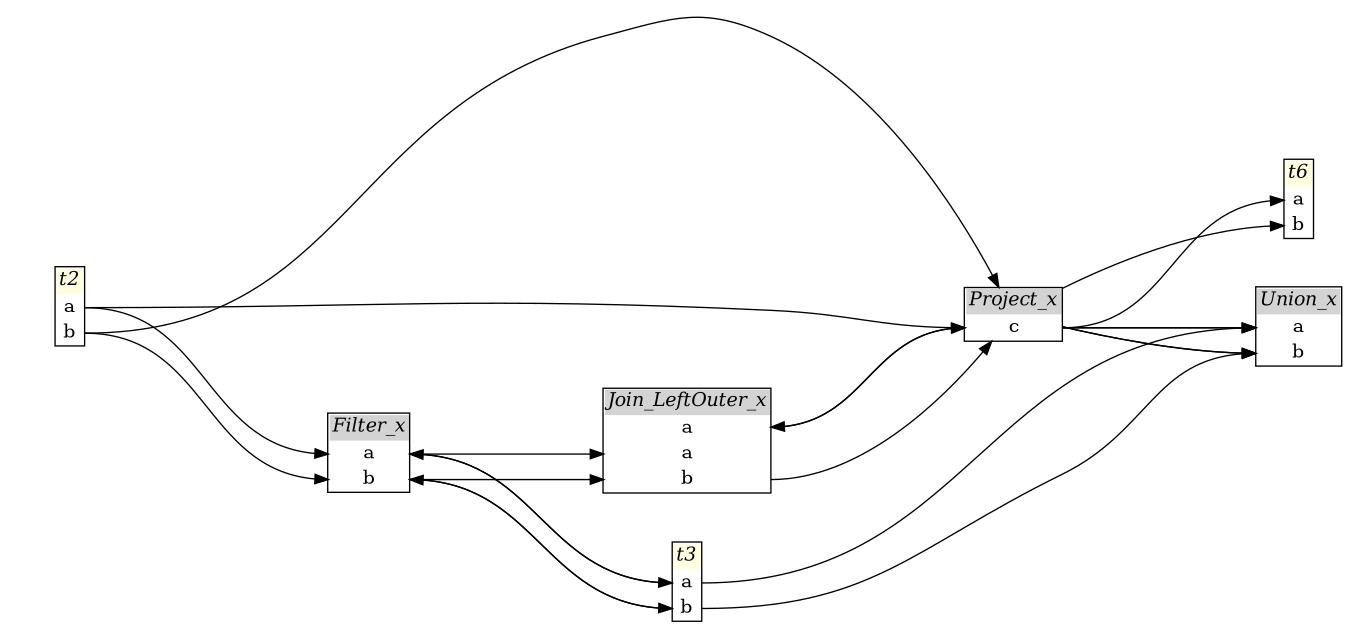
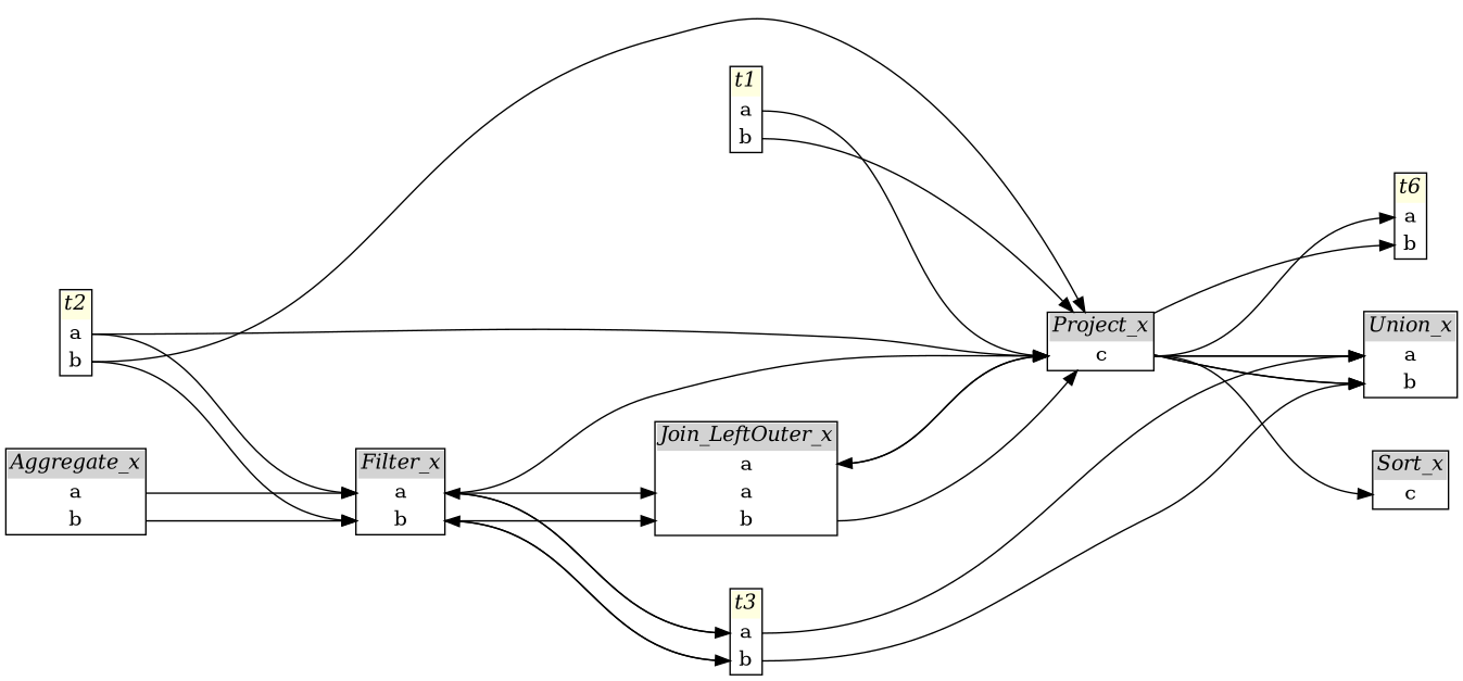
  digraph {
    fontname=Helvetica
    nodesep=0.5
    rankdir=LR
    ranksep=2
    node [shape=plain]
    edge [headport=0 tailport=0]
+   n1 [label=< <table border="1" cellborder="0" cellspacing="0">   <tr><td bgcolor="lightgray"><i>Aggregate_x</i></td></tr>   <tr><td port="0">a</td></tr> <tr><td port="1">b</td></tr> </table>>]
    n2 [label=< <table border="1" cellborder="0" cellspacing="0">   <tr><td bgcolor="lightgray"><i>Filter_x</i></td></tr>   <tr><td port="0">a</td></tr> <tr><td port="1">b</td></tr> </table>>]
    n3 [label=< <table border="1" cellborder="0" cellspacing="0">   <tr><td bgcolor="lightgray"><i>Join_LeftOuter_x</i></td></tr>   <tr><td port="0">a</td></tr> <tr><td port="1">a</td></tr> <tr><td port="2">b</td></tr> </table>>]
    n4 [label=< <table border="1" cellborder="0" cellspacing="0">   <tr><td bgcolor="lightgray"><i>Project_x</i></td></tr>   <tr><td port="0">c</td></tr> </table>>]
    n5 [label=< <table border="1" cellborder="0" cellspacing="0">   <tr><td bgcolor="lightyellow"><i>t3</i></td></tr>   <tr><td port="0">a</td></tr> <tr><td port="1">b</td></tr> </table>>]
+   n6 [label=< <table border="1" cellborder="0" cellspacing="0">   <tr><td bgcolor="lightgray"><i>Sort_x</i></td></tr>   <tr><td port="0">c</td></tr> </table>>]
    n7 [label=< <table border="1" cellborder="0" cellspacing="0">   <tr><td bgcolor="lightgray"><i>Union_x</i></td></tr>   <tr><td port="0">a</td></tr> <tr><td port="1">b</td></tr> </table>>]
    n8 [label=< <table border="1" cellborder="0" cellspacing="0">   <tr><td bgcolor="lightyellow"><i>t6</i></td></tr>   <tr><td port="0">a</td></tr> <tr><td port="1">b</td></tr> </table>>]
+   n9 [label=< <table border="1" cellborder="0" cellspacing="0">   <tr><td bgcolor="lightyellow"><i>t1</i></td></tr>   <tr><td port="0">a</td></tr> <tr><td port="1">b</td></tr> </table>>]
    n10 [label=< <table border="1" cellborder="0" cellspacing="0">   <tr><td bgcolor="lightyellow"><i>t2</i></td></tr>   <tr><td port="0">a</td></tr> <tr><td port="1">b</td></tr> </table>>]
+   n1 -> n2
+   n1 -> n2 [headport=1 tailport=1]
    n2 -> n3 [headport=1]
    n2 -> n3 [headport=2 tailport=1]
+   n2 -> n4
    n2 -> n5
    n2 -> n5 [headport=1 tailport=1]
    n3 -> n4
    n3 -> n4 [headport=1 tailport=2]
    n4 -> n3
+   n4 -> n6
    n4 -> n7
    n4 -> n7 [headport=1 tailport=1]
    n4 -> n7
    n4 -> n7 [headport=1 tailport=1]
    n4 -> n8
    n4 -> n8 [headport=1 tailport=1]
    n5 -> n2
    n5 -> n2 [headport=1 tailport=1]
    n5 -> n7
    n5 -> n7 [headport=1 tailport=1]
+   n9 -> n4
+   n9 -> n4 [headport=1 tailport=1]
    n10 -> n2
    n10 -> n2 [headport=1 tailport=1]
    n10 -> n4
    n10 -> n4 [headport=1 tailport=1]
  }
